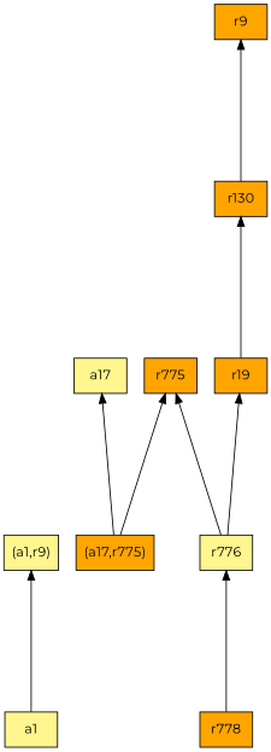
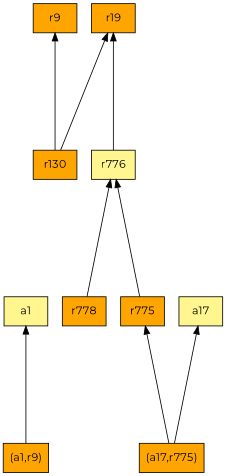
  digraph {
    fontname=Montserrat
    rankdir=BT
    ranksep=2.0
    node [fillcolor=orange fontname=Montserrat shape=record style=filled]
    edge [fontname=Montserrat]
-   n1 [fillcolor=khaki1 label="{(a1,r9)}"]
+   n1 [label="{(a1,r9)}"]
    n2 [fillcolor=khaki1 label="{a1}"]
    n3 [label="{r9}"]
    n4 [label="{r130}"]
    n5 [label="{r19}"]
    n6 [label="{r778}"]
    n7 [fillcolor=khaki1 label="{r776}"]
    n8 [label="{r775}"]
    n9 [fillcolor=khaki1 label="{a17}"]
    n10 [label="{(a17,r775)}"]
-   n2 -> n1
+   n1 -> n2
    n4 -> n3
-   n5 -> n4
+   n4 -> n5
    n6 -> n7
    n7 -> n5
-   n7 -> n8
+   n8 -> n7
    n10 -> n8
    n10 -> n9
  }
